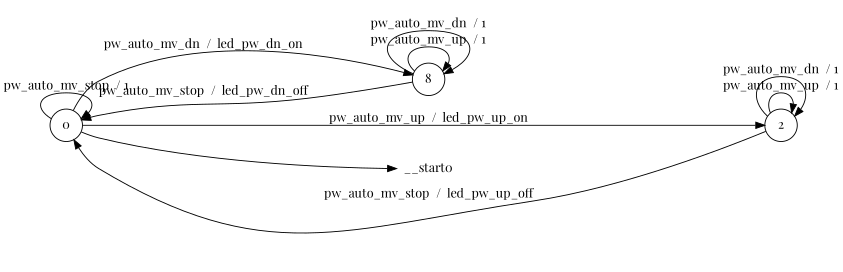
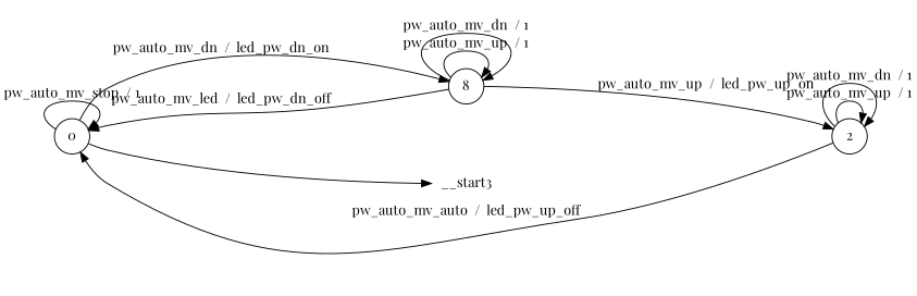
  digraph {
    fontname="Playfair Display"
    rankdir=LR
    node [fontname="Playfair Display" shape=circle]
    edge [fontname="Playfair Display"]
    n1 [label=0]
    n2 [label=8]
    n3 [label=2]
-   __start0 [height=0 shape=none width=0]
+   __start0 [height=0 shape=none width=0 label=__start3]
    n1 -> n1 [label="pw_auto_mv_stop  / 1"]
    n1 -> n2 [label="pw_auto_mv_dn  /  led_pw_dn_on"]
-   n1 -> n3 [label="pw_auto_mv_up  /  led_pw_up_on"]
+   n2 -> n3 [label="pw_auto_mv_up  /  led_pw_up_on"]
    n1 -> __start0
-   n2 -> n1 [label="pw_auto_mv_stop  /  led_pw_dn_off"]
+   n2 -> n1 [label="pw_auto_mv_led  /  led_pw_dn_off"]
    n2 -> n2 [label="pw_auto_mv_up  / 1"]
    n2 -> n2 [label="pw_auto_mv_dn  / 1"]
-   n3 -> n1 [label="pw_auto_mv_stop  /  led_pw_up_off"]
+   n3 -> n1 [label="pw_auto_mv_auto  /  led_pw_up_off"]
    n3 -> n3 [label="pw_auto_mv_up  / 1"]
    n3 -> n3 [label="pw_auto_mv_dn  / 1"]
  }
